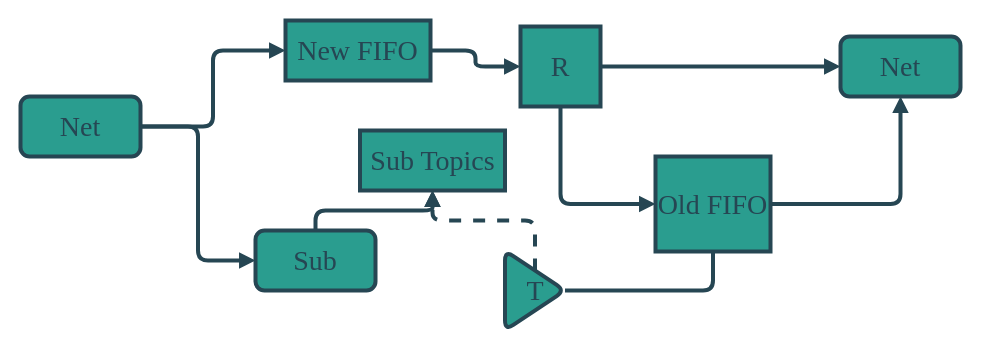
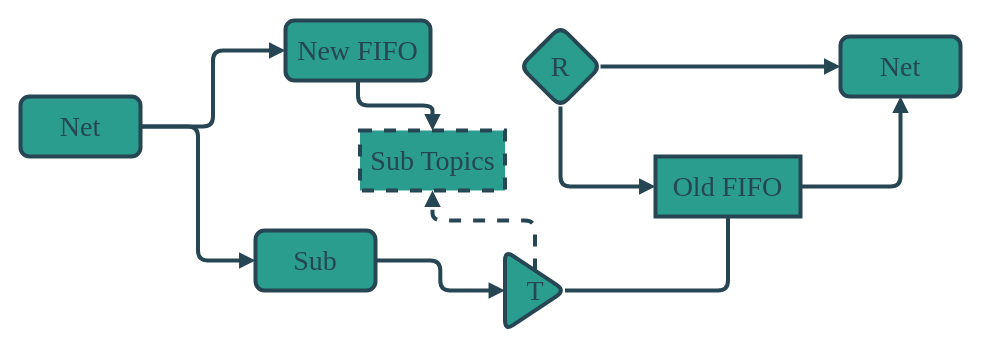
  <mxCell id="0" />
  <mxCell id="1" parent="0" />
  <mxCell id="2" style="edgeStyle=orthogonalEdgeStyle;rounded=1;orthogonalLoop=1;jettySize=auto;html=1;shadow=0;endArrow=block;endFill=1;strokeColor=#264653;strokeWidth=4;fillColor=#264653;fontFamily=Ubuntu;fontSize=28;fontColor=#264653;entryX=0;entryY=0.5;entryDx=0;entryDy=0;" edge="1" parent="1" source="4" target="7"><mxGeometry relative="1" as="geometry" /></mxCell>
  <mxCell id="3" style="edgeStyle=orthogonalEdgeStyle;rounded=1;orthogonalLoop=1;jettySize=auto;html=1;entryX=0;entryY=0.5;entryDx=0;entryDy=0;shadow=0;endArrow=block;endFill=1;strokeColor=#264653;strokeWidth=4;fillColor=#264653;fontFamily=Ubuntu;fontSize=28;fontColor=#264653;" edge="1" parent="1" source="4" target="14"><mxGeometry relative="1" as="geometry" /></mxCell>
  <mxCell id="4" value="Net" style="rounded=1;whiteSpace=wrap;html=1;shadow=0;strokeColor=#264653;strokeWidth=4;fillColor=#2a9d8f;fontFamily=Ubuntu;fontSize=28;fontColor=#264653;" vertex="1" parent="1"><mxGeometry x="20" y="96" width="120" height="60" as="geometry" /></mxCell>
  <mxCell id="5" style="edgeStyle=orthogonalEdgeStyle;rounded=1;orthogonalLoop=1;jettySize=auto;html=1;shadow=0;endArrow=block;endFill=1;strokeColor=#264653;strokeWidth=4;fillColor=#264653;fontFamily=Ubuntu;fontSize=28;fontColor=#264653;exitX=0.5;exitY=1;exitDx=0;exitDy=0;entryX=0;entryY=0.5;entryDx=0;entryDy=0;" edge="1" parent="1" source="11" target="9"><mxGeometry relative="1" as="geometry"><mxPoint x="450" y="120" as="sourcePoint" /></mxGeometry></mxCell>
- <mxCell id="6" style="edgeStyle=orthogonalEdgeStyle;rounded=1;orthogonalLoop=1;jettySize=auto;html=1;shadow=0;endArrow=block;endFill=1;strokeColor=#264653;strokeWidth=4;fillColor=#264653;fontFamily=Ubuntu;fontSize=28;fontColor=#264653;" edge="1" parent="1" source="7" target="11"><mxGeometry relative="1" as="geometry" /></mxCell>
- <mxCell id="7" value="New FIFO" style="rounded=0;whiteSpace=wrap;html=1;shadow=0;strokeColor=#264653;strokeWidth=4;fillColor=#2a9d8f;fontFamily=Ubuntu;fontSize=28;fontColor=#264653;" vertex="1" parent="1"><mxGeometry x="285" y="20" width="145" height="60" as="geometry" /></mxCell>
+ <mxCell id="6" style="edgeStyle=orthogonalEdgeStyle;rounded=1;orthogonalLoop=1;jettySize=auto;html=1;shadow=0;endArrow=block;endFill=1;strokeColor=#264653;strokeWidth=4;fillColor=#264653;fontFamily=Ubuntu;fontSize=28;fontColor=#264653;" edge="1" parent="1" source="7" target="18"><mxGeometry relative="1" as="geometry" /></mxCell>
+ <mxCell id="7" value="New FIFO" style="whiteSpace=wrap;html=1;shadow=0;strokeColor=#264653;strokeWidth=4;fillColor=#2a9d8f;fontFamily=Ubuntu;fontSize=28;fontColor=#264653;rounded=1;" vertex="1" parent="1"><mxGeometry x="285" y="20" width="145" height="60" as="geometry" /></mxCell>
  <mxCell id="8" style="edgeStyle=orthogonalEdgeStyle;rounded=1;orthogonalLoop=1;jettySize=auto;html=1;entryX=0.5;entryY=1;entryDx=0;entryDy=0;shadow=0;endArrow=block;endFill=1;strokeColor=#264653;strokeWidth=4;fillColor=#264653;fontFamily=Ubuntu;fontSize=28;fontColor=#264653;" edge="1" parent="1" source="9" target="12"><mxGeometry relative="1" as="geometry" /></mxCell>
- <mxCell id="9" value="Old FIFO" style="rounded=0;whiteSpace=wrap;html=1;shadow=0;strokeColor=#264653;strokeWidth=4;fillColor=#2a9d8f;fontFamily=Ubuntu;fontSize=28;fontColor=#264653;" vertex="1" parent="1"><mxGeometry x="655" y="156" width="115" height="95" as="geometry" /></mxCell>
+ <mxCell id="9" value="Old FIFO" style="rounded=0;whiteSpace=wrap;html=1;shadow=0;strokeColor=#264653;strokeWidth=4;fillColor=#2a9d8f;fontFamily=Ubuntu;fontSize=28;fontColor=#264653;" vertex="1" parent="1"><mxGeometry x="655" y="156" width="145" height="60" as="geometry" /></mxCell>
  <mxCell id="10" style="edgeStyle=orthogonalEdgeStyle;rounded=1;orthogonalLoop=1;jettySize=auto;html=1;shadow=0;endArrow=block;endFill=1;strokeColor=#264653;strokeWidth=4;fillColor=#264653;fontFamily=Ubuntu;fontSize=28;fontColor=#264653;" edge="1" parent="1" source="11" target="12"><mxGeometry relative="1" as="geometry" /></mxCell>
- <mxCell id="11" value="R" style="whiteSpace=wrap;html=1;shadow=0;strokeColor=#264653;strokeWidth=4;fillColor=#2a9d8f;fontFamily=Ubuntu;fontSize=28;fontColor=#264653;rounded=0;" vertex="1" parent="1"><mxGeometry x="520" y="26" width="80" height="80" as="geometry" /></mxCell>
+ <mxCell id="11" value="R" style="rhombus;whiteSpace=wrap;html=1;rounded=1;shadow=0;strokeColor=#264653;strokeWidth=4;fillColor=#2a9d8f;fontFamily=Ubuntu;fontSize=28;fontColor=#264653;" vertex="1" parent="1"><mxGeometry x="520" y="26" width="80" height="80" as="geometry" /></mxCell>
  <mxCell id="12" value="Net" style="rounded=1;whiteSpace=wrap;html=1;shadow=0;strokeColor=#264653;strokeWidth=4;fillColor=#2a9d8f;fontFamily=Ubuntu;fontSize=28;fontColor=#264653;" vertex="1" parent="1"><mxGeometry x="840" y="36" width="120" height="60" as="geometry" /></mxCell>
- <mxCell id="13" style="edgeStyle=orthogonalEdgeStyle;rounded=1;orthogonalLoop=1;jettySize=auto;html=1;shadow=0;endArrow=block;endFill=1;strokeColor=#264653;strokeWidth=4;fillColor=#264653;fontFamily=Ubuntu;fontSize=28;fontColor=#264653;" edge="1" parent="1" source="14" target="18"><mxGeometry relative="1" as="geometry" /></mxCell>
+ <mxCell id="13" style="edgeStyle=orthogonalEdgeStyle;rounded=1;orthogonalLoop=1;jettySize=auto;html=1;entryX=0;entryY=0.5;entryDx=0;entryDy=0;shadow=0;endArrow=block;endFill=1;strokeColor=#264653;strokeWidth=4;fillColor=#264653;fontFamily=Ubuntu;fontSize=28;fontColor=#264653;" edge="1" parent="1" source="14" target="17"><mxGeometry relative="1" as="geometry" /></mxCell>
  <mxCell id="14" value="Sub" style="rounded=1;whiteSpace=wrap;html=1;shadow=0;strokeColor=#264653;strokeWidth=4;fillColor=#2a9d8f;fontFamily=Ubuntu;fontSize=28;fontColor=#264653;" vertex="1" parent="1"><mxGeometry x="255" y="230" width="120" height="60" as="geometry" /></mxCell>
  <mxCell id="15" style="edgeStyle=orthogonalEdgeStyle;rounded=1;orthogonalLoop=1;jettySize=auto;html=1;entryX=0.5;entryY=1;entryDx=0;entryDy=0;shadow=0;endArrow=none;endFill=1;strokeColor=#264653;strokeWidth=4;fillColor=#264653;fontFamily=Ubuntu;fontSize=28;fontColor=#264653;" edge="1" parent="1" source="17" target="9"><mxGeometry relative="1" as="geometry" /></mxCell>
  <mxCell id="16" style="edgeStyle=orthogonalEdgeStyle;rounded=1;orthogonalLoop=1;jettySize=auto;html=1;entryX=0.5;entryY=1;entryDx=0;entryDy=0;shadow=0;endArrow=block;endFill=1;strokeColor=#264653;strokeWidth=4;fillColor=#264653;fontFamily=Ubuntu;fontSize=28;fontColor=#264653;dashed=1;" edge="1" parent="1" source="17" target="18"><mxGeometry relative="1" as="geometry" /></mxCell>
  <mxCell id="17" value="T" style="triangle;whiteSpace=wrap;html=1;rounded=1;shadow=0;strokeColor=#264653;strokeWidth=4;fillColor=#2a9d8f;fontFamily=Ubuntu;fontSize=28;fontColor=#264653;" vertex="1" parent="1"><mxGeometry x="504.5" y="250" width="60" height="80" as="geometry" /></mxCell>
- <mxCell id="18" value="Sub Topics" style="rounded=0;whiteSpace=wrap;html=1;shadow=0;strokeColor=#264653;strokeWidth=4;fillColor=#2a9d8f;fontFamily=Ubuntu;fontSize=28;fontColor=#264653;" vertex="1" parent="1"><mxGeometry x="359.5" y="130" width="145" height="60" as="geometry" /></mxCell>
+ <mxCell id="18" value="Sub Topics" style="rounded=0;whiteSpace=wrap;html=1;shadow=0;strokeColor=#264653;strokeWidth=4;fillColor=#2a9d8f;fontFamily=Ubuntu;fontSize=28;fontColor=#264653;dashed=1;" vertex="1" parent="1"><mxGeometry x="359.5" y="130" width="145" height="60" as="geometry" /></mxCell>
